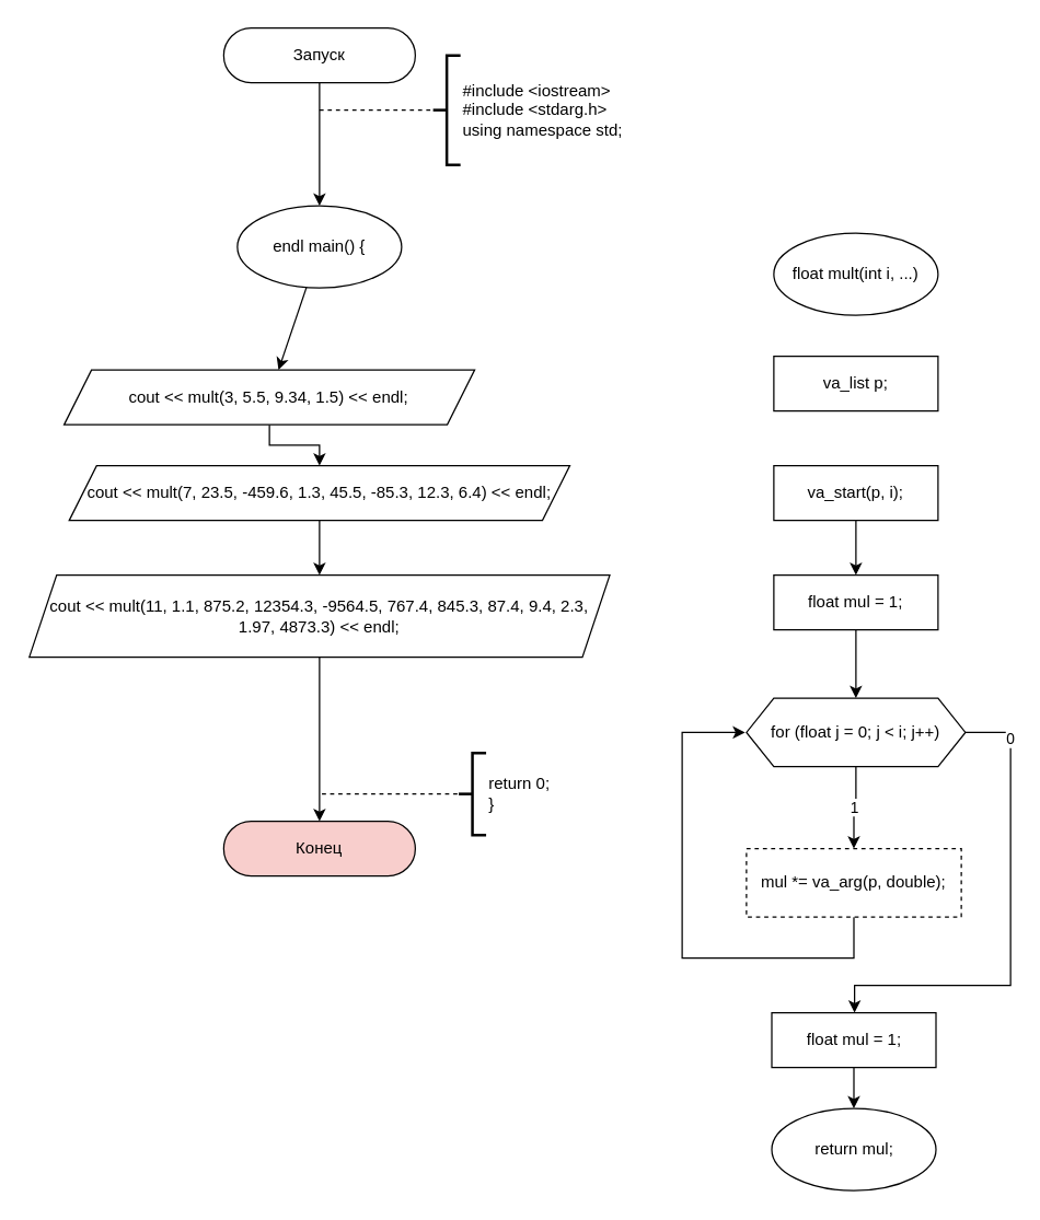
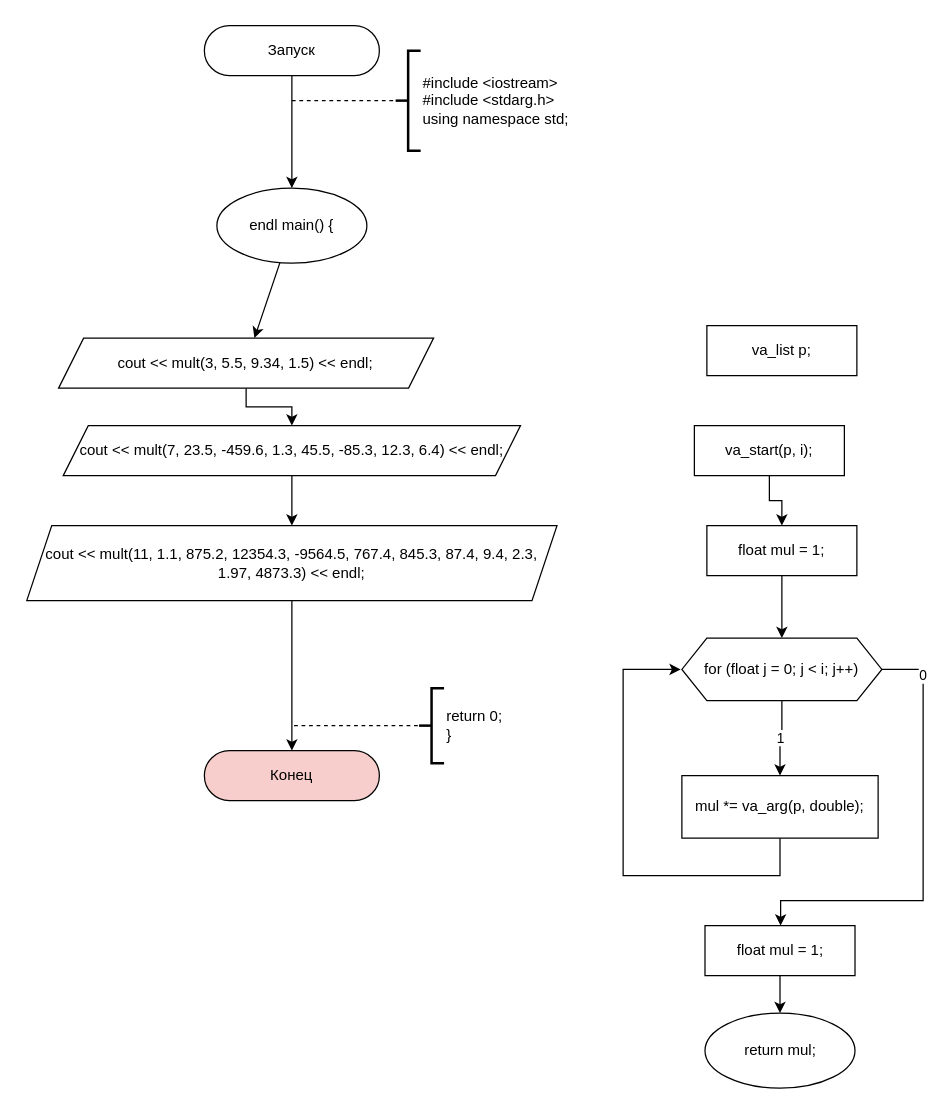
  <mxCell id="0" />
  <mxCell id="1" parent="0" />
  <mxCell id="2" style="edgeStyle=orthogonalEdgeStyle;rounded=0;orthogonalLoop=1;jettySize=auto;html=1;" parent="1" source="3" edge="1"><mxGeometry relative="1" as="geometry"><mxPoint x="233" y="150" as="targetPoint" /></mxGeometry></mxCell>
  <mxCell id="3" value="Запуск" style="rounded=1;whiteSpace=wrap;html=1;arcSize=50;" parent="1" vertex="1"><mxGeometry x="163" y="20" width="140" height="40" as="geometry" /></mxCell>
  <mxCell id="4" value="#include &amp;lt;iostream&amp;gt;&lt;br&gt;#include &amp;lt;stdarg.h&amp;gt;&lt;br&gt;using namespace std;" style="strokeWidth=2;html=1;shape=mxgraph.flowchart.annotation_2;align=left;labelPosition=right;pointerEvents=1;" parent="1" vertex="1"><mxGeometry x="316.01" y="40" width="20" height="80" as="geometry" /></mxCell>
  <mxCell id="5" value="" style="endArrow=none;dashed=1;html=1;entryX=0;entryY=0.5;entryDx=0;entryDy=0;entryPerimeter=0;" parent="1" target="4" edge="1"><mxGeometry width="50" height="50" relative="1" as="geometry"><mxPoint x="233" y="80" as="sourcePoint" /><mxPoint x="323" y="70" as="targetPoint" /></mxGeometry></mxCell>
  <mxCell id="6" value="Конец" style="rounded=1;whiteSpace=wrap;html=1;arcSize=50;fillColor=#f8cecc;" parent="1" vertex="1"><mxGeometry x="163" y="600" width="140" height="40" as="geometry" /></mxCell>
  <mxCell id="7" value="return 0;&lt;br&gt;}" style="strokeWidth=2;html=1;shape=mxgraph.flowchart.annotation_2;align=left;labelPosition=right;pointerEvents=1;" parent="1" vertex="1"><mxGeometry x="334.75" y="550" width="20" height="60" as="geometry" /></mxCell>
  <mxCell id="8" value="" style="endArrow=none;dashed=1;html=1;entryX=0;entryY=0.5;entryDx=0;entryDy=0;entryPerimeter=0;" parent="1" edge="1"><mxGeometry width="50" height="50" relative="1" as="geometry"><mxPoint x="234.75" y="580" as="sourcePoint" /><mxPoint x="334.75" y="580" as="targetPoint" /></mxGeometry></mxCell>
  <mxCell id="9" style="edgeStyle=none;html=1;rounded=0;" parent="1" source="10" target="12" edge="1"><mxGeometry relative="1" as="geometry" /></mxCell>
  <mxCell id="10" value="endl main() {" style="ellipse;whiteSpace=wrap;html=1;" parent="1" vertex="1"><mxGeometry x="173" y="150" width="120" height="60" as="geometry" /></mxCell>
  <mxCell id="11" value="" style="edgeStyle=orthogonalEdgeStyle;rounded=0;html=1;" parent="1" source="12" target="14" edge="1"><mxGeometry relative="1" as="geometry" /></mxCell>
  <mxCell id="12" value="cout &amp;lt;&amp;lt; mult(3, 5.5, 9.34, 1.5) &amp;lt;&amp;lt; endl;" style="shape=parallelogram;perimeter=parallelogramPerimeter;whiteSpace=wrap;html=1;fixedSize=1;" parent="1" vertex="1"><mxGeometry x="46.38" y="270" width="300" height="40" as="geometry" /></mxCell>
  <mxCell id="13" style="edgeStyle=orthogonalEdgeStyle;html=1;rounded=0;" edge="1" parent="1" source="14" target="18"><mxGeometry relative="1" as="geometry" /></mxCell>
  <mxCell id="14" value="cout &lt;&lt; mult(7, 23.5, -459.6, 1.3, 45.5, -85.3, 12.3, 6.4) &lt;&lt; endl;" style="shape=parallelogram;perimeter=parallelogramPerimeter;whiteSpace=wrap;html=1;fixedSize=1;" parent="1" vertex="1"><mxGeometry x="50.1" y="340" width="365.81" height="40" as="geometry" /></mxCell>
- <mxCell id="15" value="&lt;div&gt;float mult(int i, ...)&lt;/div&gt;" style="ellipse;whiteSpace=wrap;html=1;" parent="1" vertex="1"><mxGeometry x="565" y="170" width="120" height="60" as="geometry" /></mxCell>
  <mxCell id="16" value="return mul;" style="ellipse;whiteSpace=wrap;html=1;" parent="1" vertex="1"><mxGeometry x="563.5" y="810" width="120" height="60" as="geometry" /></mxCell>
  <mxCell id="17" style="edgeStyle=orthogonalEdgeStyle;rounded=0;html=1;" edge="1" parent="1" source="18" target="6"><mxGeometry relative="1" as="geometry" /></mxCell>
  <mxCell id="18" value="&lt;div&gt;&lt;span&gt;&#09;&lt;/span&gt;cout &amp;lt;&amp;lt; mult(11, 1.1, 875.2, 12354.3, -9564.5, 767.4, 845.3, 87.4, 9.4, 2.3, 1.97, 4873.3) &amp;lt;&amp;lt; endl;&lt;/div&gt;" style="shape=parallelogram;perimeter=parallelogramPerimeter;whiteSpace=wrap;html=1;fixedSize=1;" vertex="1" parent="1"><mxGeometry x="20.91" y="420" width="424.19" height="60" as="geometry" /></mxCell>
  <mxCell id="19" value="va_list p;" style="rounded=0;whiteSpace=wrap;html=1;" vertex="1" parent="1"><mxGeometry x="565" y="260" width="120" height="40" as="geometry" /></mxCell>
  <mxCell id="20" value="" style="edgeStyle=orthogonalEdgeStyle;rounded=0;html=1;" edge="1" parent="1" source="21" target="23"><mxGeometry relative="1" as="geometry" /></mxCell>
- <mxCell id="21" value="va_start(p, i);" style="rounded=0;whiteSpace=wrap;html=1;" vertex="1" parent="1"><mxGeometry x="565" y="340" width="120" height="40" as="geometry" /></mxCell>
+ <mxCell id="21" value="va_start(p, i);" style="rounded=0;whiteSpace=wrap;html=1;" vertex="1" parent="1"><mxGeometry x="555" y="340" width="120" height="40" as="geometry" /></mxCell>
  <mxCell id="22" value="" style="edgeStyle=orthogonalEdgeStyle;rounded=0;html=1;" edge="1" parent="1" source="23" target="26"><mxGeometry relative="1" as="geometry" /></mxCell>
  <mxCell id="23" value="float mul = 1;" style="rounded=0;whiteSpace=wrap;html=1;" vertex="1" parent="1"><mxGeometry x="565" y="420" width="120" height="40" as="geometry" /></mxCell>
  <mxCell id="24" value="1" style="edgeStyle=orthogonalEdgeStyle;rounded=0;html=1;" edge="1" parent="1" source="26" target="28"><mxGeometry relative="1" as="geometry" /></mxCell>
  <mxCell id="25" value="0" style="edgeStyle=orthogonalEdgeStyle;rounded=0;html=1;" edge="1" parent="1" source="26" target="30"><mxGeometry x="-0.784" relative="1" as="geometry"><Array as="points"><mxPoint x="738" y="535" /><mxPoint x="738" y="720" /><mxPoint x="624" y="720" /></Array><mxPoint as="offset" /></mxGeometry></mxCell>
  <mxCell id="26" value="for (float j = 0; j &amp;lt; i; j++)" style="shape=hexagon;perimeter=hexagonPerimeter2;whiteSpace=wrap;html=1;fixedSize=1;" vertex="1" parent="1"><mxGeometry x="545" y="510" width="160" height="50" as="geometry" /></mxCell>
  <mxCell id="27" style="edgeStyle=orthogonalEdgeStyle;rounded=0;html=1;entryX=-0.006;entryY=0.5;entryDx=0;entryDy=0;entryPerimeter=0;" edge="1" parent="1" source="28" target="26"><mxGeometry relative="1" as="geometry"><Array as="points"><mxPoint x="624" y="700" /><mxPoint x="498" y="700" /><mxPoint x="498" y="535" /></Array></mxGeometry></mxCell>
- <mxCell id="28" value="mul *= va_arg(p, double);" style="rounded=0;whiteSpace=wrap;html=1;dashed=1;" vertex="1" parent="1"><mxGeometry x="545" y="620" width="157" height="50" as="geometry" /></mxCell>
+ <mxCell id="28" value="mul *= va_arg(p, double);" style="rounded=0;whiteSpace=wrap;html=1;" vertex="1" parent="1"><mxGeometry x="545" y="620" width="157" height="50" as="geometry" /></mxCell>
  <mxCell id="29" value="" style="edgeStyle=orthogonalEdgeStyle;rounded=0;html=1;" edge="1" parent="1" source="30" target="16"><mxGeometry relative="1" as="geometry" /></mxCell>
  <mxCell id="30" value="float mul = 1;" style="rounded=0;whiteSpace=wrap;html=1;" vertex="1" parent="1"><mxGeometry x="563.5" y="740" width="120" height="40" as="geometry" /></mxCell>
